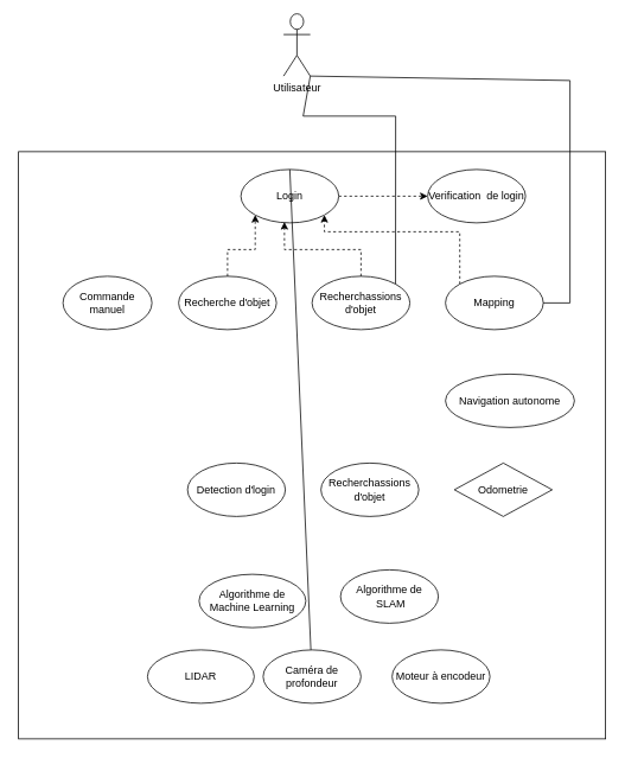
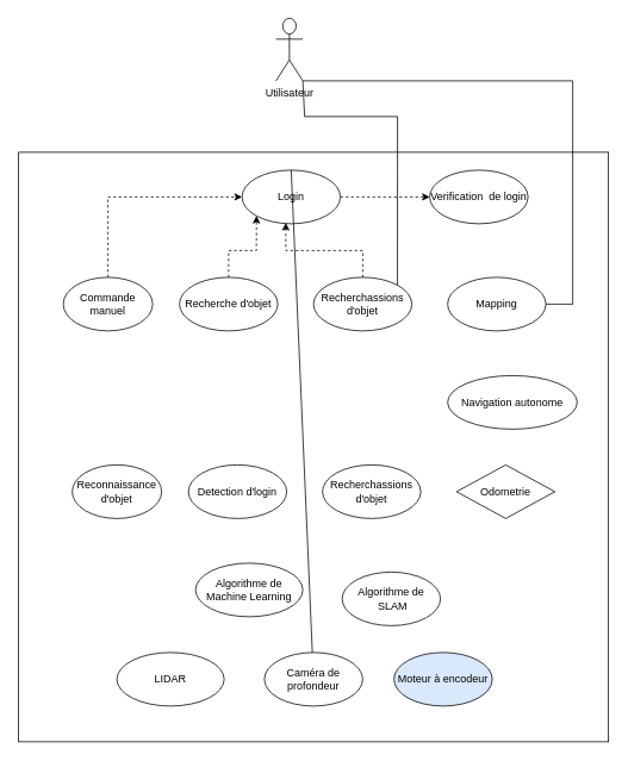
  <mxCell id="0" />
  <mxCell id="1" parent="0" />
- <mxCell id="2" value="Utilisateur" style="shape=umlActor;verticalLabelPosition=bottom;verticalAlign=top;html=1;" vertex="1" parent="1"><mxGeometry x="318" y="15" width="30" height="70" as="geometry" /></mxCell>
+ <mxCell id="2" value="Utilisateur" style="shape=umlActor;verticalLabelPosition=bottom;verticalAlign=top;html=1;" vertex="1" parent="1"><mxGeometry x="308" y="20" width="30" height="70" as="geometry" /></mxCell>
  <mxCell id="3" value="" style="whiteSpace=wrap;html=1;aspect=fixed;" vertex="1" parent="1"><mxGeometry x="20" y="170" width="660" height="660" as="geometry" /></mxCell>
  <mxCell id="4" style="edgeStyle=orthogonalEdgeStyle;rounded=0;orthogonalLoop=1;jettySize=auto;html=1;exitX=1;exitY=0.5;exitDx=0;exitDy=0;entryX=0;entryY=0.5;entryDx=0;entryDy=0;dashed=1;" edge="1" parent="1" source="5" target="15"><mxGeometry relative="1" as="geometry" /></mxCell>
  <mxCell id="5" value="Login" style="ellipse;whiteSpace=wrap;html=1;" vertex="1" parent="1"><mxGeometry x="270" y="190" width="110" height="60" as="geometry" /></mxCell>
+ <mxCell id="6" style="edgeStyle=orthogonalEdgeStyle;rounded=0;orthogonalLoop=1;jettySize=auto;html=1;exitX=0.5;exitY=0;exitDx=0;exitDy=0;entryX=0;entryY=0.5;entryDx=0;entryDy=0;dashed=1;" edge="1" parent="1" source="7" target="5"><mxGeometry relative="1" as="geometry" /></mxCell>
  <mxCell id="7" value="Commande manuel" style="ellipse;whiteSpace=wrap;html=1;" vertex="1" parent="1"><mxGeometry x="70" y="310" width="100" height="60" as="geometry" /></mxCell>
- <mxCell id="8" style="edgeStyle=orthogonalEdgeStyle;rounded=0;orthogonalLoop=1;jettySize=auto;html=1;exitX=0;exitY=0;exitDx=0;exitDy=0;entryX=1;entryY=1;entryDx=0;entryDy=0;dashed=1;" edge="1" parent="1" source="9" target="5"><mxGeometry relative="1" as="geometry"><Array as="points"><mxPoint x="516" y="260" /><mxPoint x="364" y="260" /></Array></mxGeometry></mxCell>
  <mxCell id="9" value="Mapping" style="ellipse;whiteSpace=wrap;html=1;" vertex="1" parent="1"><mxGeometry x="500" y="310" width="110" height="60" as="geometry" /></mxCell>
  <mxCell id="10" value="Navigation autonome" style="ellipse;whiteSpace=wrap;html=1;" vertex="1" parent="1"><mxGeometry x="500" y="420" width="145" height="60" as="geometry" /></mxCell>
  <mxCell id="11" style="edgeStyle=orthogonalEdgeStyle;rounded=0;orthogonalLoop=1;jettySize=auto;html=1;exitX=0.5;exitY=0;exitDx=0;exitDy=0;entryX=0.445;entryY=0.983;entryDx=0;entryDy=0;entryPerimeter=0;dashed=1;" edge="1" parent="1" source="12" target="5"><mxGeometry relative="1" as="geometry" /></mxCell>
  <mxCell id="12" value="Recherchassions d'objet" style="ellipse;whiteSpace=wrap;html=1;" vertex="1" parent="1"><mxGeometry x="350" y="310" width="110" height="60" as="geometry" /></mxCell>
  <mxCell id="13" style="edgeStyle=orthogonalEdgeStyle;rounded=0;orthogonalLoop=1;jettySize=auto;html=1;exitX=0.5;exitY=0;exitDx=0;exitDy=0;entryX=0;entryY=1;entryDx=0;entryDy=0;dashed=1;" edge="1" parent="1" source="14" target="5"><mxGeometry relative="1" as="geometry" /></mxCell>
  <mxCell id="14" value="Recherche d'objet" style="ellipse;whiteSpace=wrap;html=1;" vertex="1" parent="1"><mxGeometry x="200" y="310" width="110" height="60" as="geometry" /></mxCell>
  <mxCell id="15" value="Verification &amp;nbsp;de login" style="ellipse;whiteSpace=wrap;html=1;" vertex="1" parent="1"><mxGeometry x="480" y="190" width="110" height="60" as="geometry" /></mxCell>
+ <mxCell id="16" value="Reconnaissance d'objet" style="ellipse;whiteSpace=wrap;html=1;" vertex="1" parent="1"><mxGeometry x="80" y="520" width="100" height="60" as="geometry" /></mxCell>
  <mxCell id="17" value="Odometrie" style="rhombus;whiteSpace=wrap;html=1;" vertex="1" parent="1"><mxGeometry x="510" y="520" width="110" height="60" as="geometry" /></mxCell>
  <mxCell id="18" value="Recherchassions d'objet" style="ellipse;whiteSpace=wrap;html=1;" vertex="1" parent="1"><mxGeometry x="360" y="520" width="110" height="60" as="geometry" /></mxCell>
  <mxCell id="19" value="Detection d'login" style="ellipse;whiteSpace=wrap;html=1;" vertex="1" parent="1"><mxGeometry x="210" y="520" width="110" height="60" as="geometry" /></mxCell>
- <mxCell id="20" value="Algorithme de Machine Learning" style="ellipse;whiteSpace=wrap;html=1;" vertex="1" parent="1"><mxGeometry x="223" y="645" width="120" height="60" as="geometry" /></mxCell>
+ <mxCell id="20" value="Algorithme de Machine Learning" style="ellipse;whiteSpace=wrap;html=1;" vertex="1" parent="1"><mxGeometry x="218" y="630" width="120" height="60" as="geometry" /></mxCell>
  <mxCell id="21" value="Algorithme de &amp;nbsp;SLAM" style="ellipse;whiteSpace=wrap;html=1;" vertex="1" parent="1"><mxGeometry x="382" y="640" width="110" height="60" as="geometry" /></mxCell>
- <mxCell id="22" value="LIDAR" style="ellipse;whiteSpace=wrap;html=1;" vertex="1" parent="1"><mxGeometry x="165" y="730" width="120" height="60" as="geometry" /></mxCell>
+ <mxCell id="22" value="LIDAR" style="ellipse;whiteSpace=wrap;html=1;" vertex="1" parent="1"><mxGeometry x="130" y="730" width="120" height="60" as="geometry" /></mxCell>
  <mxCell id="23" value="Caméra de profondeur" style="ellipse;whiteSpace=wrap;html=1;" vertex="1" parent="1"><mxGeometry x="295" y="730" width="110" height="60" as="geometry" /></mxCell>
- <mxCell id="24" value="Moteur à encodeur" style="ellipse;whiteSpace=wrap;html=1;" vertex="1" parent="1"><mxGeometry x="440" y="730" width="110" height="60" as="geometry" /></mxCell>
+ <mxCell id="24" value="Moteur à encodeur" style="ellipse;whiteSpace=wrap;html=1;fillColor=#dae8fc;" vertex="1" parent="1"><mxGeometry x="440" y="730" width="110" height="60" as="geometry" /></mxCell>
  <mxCell id="25" value="" style="endArrow=none;html=1;rounded=0;exitX=0.5;exitY=0;exitDx=0;exitDy=0;" edge="1" parent="1" source="5" target="23"><mxGeometry width="50" height="50" relative="1" as="geometry"><mxPoint x="270" y="280" as="sourcePoint" /><mxPoint x="320" y="230" as="targetPoint" /></mxGeometry></mxCell>
  <mxCell id="26" value="" style="endArrow=none;html=1;rounded=0;entryX=1;entryY=1;entryDx=0;entryDy=0;entryPerimeter=0;exitX=1;exitY=0.5;exitDx=0;exitDy=0;" edge="1" parent="1" source="9" target="2"><mxGeometry width="50" height="50" relative="1" as="geometry"><mxPoint x="270" y="280" as="sourcePoint" /><mxPoint x="320" y="230" as="targetPoint" /><Array as="points"><mxPoint x="640" y="340" /><mxPoint x="640" y="90" /></Array></mxGeometry></mxCell>
  <mxCell id="27" value="" style="endArrow=none;html=1;rounded=0;entryX=1;entryY=1;entryDx=0;entryDy=0;entryPerimeter=0;exitX=1;exitY=0;exitDx=0;exitDy=0;" edge="1" parent="1" source="12" target="2"><mxGeometry width="50" height="50" relative="1" as="geometry"><mxPoint x="270" y="280" as="sourcePoint" /><mxPoint x="320" y="230" as="targetPoint" /><Array as="points"><mxPoint x="444" y="130" /><mxPoint x="340" y="130" /></Array></mxGeometry></mxCell>
